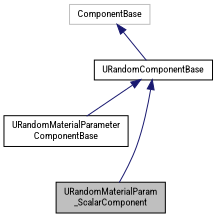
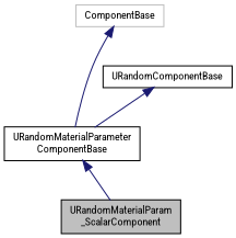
  digraph {
    fontname="Roboto Condensed"
    node [color=black fillcolor=white fontname="Roboto Condensed" fontsize=10 shape=record style=filled]
    edge [color=midnightblue dir=back fontname="Roboto Condensed" fontsize=10 labelfontname=Helvetica labelfontsize=10 style=solid]
    n1 [fillcolor=grey75 fontcolor=black height=0.2 label="URandomMaterialParam\l_ScalarComponent" width=0.4]
    n2 [height=0.2 label="URandomMaterialParameter\lComponentBase" width=0.4]
    n3 [height=0.2 label=URandomComponentBase width=0.4]
    n4 [color=grey75 height=0.2 label=ComponentBase width=0.4]
-   n3 -> n1
+   n2 -> n1
    n3 -> n2
-   n4 -> n3
+   n4 -> n2
  }
